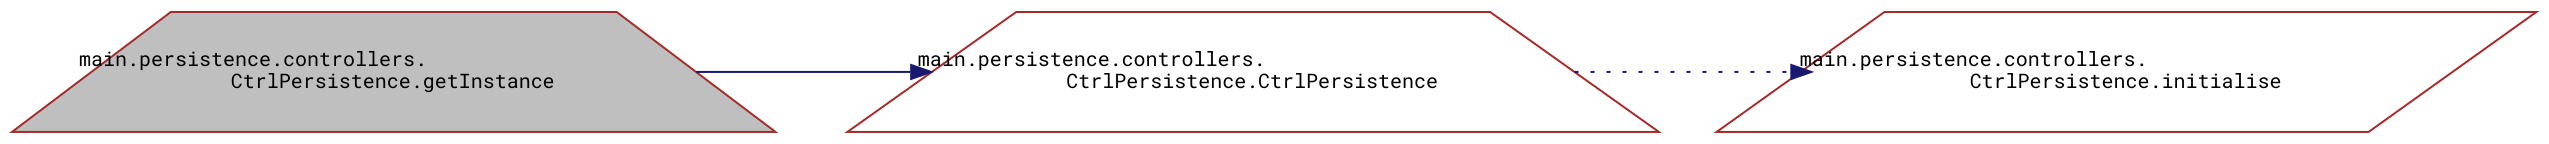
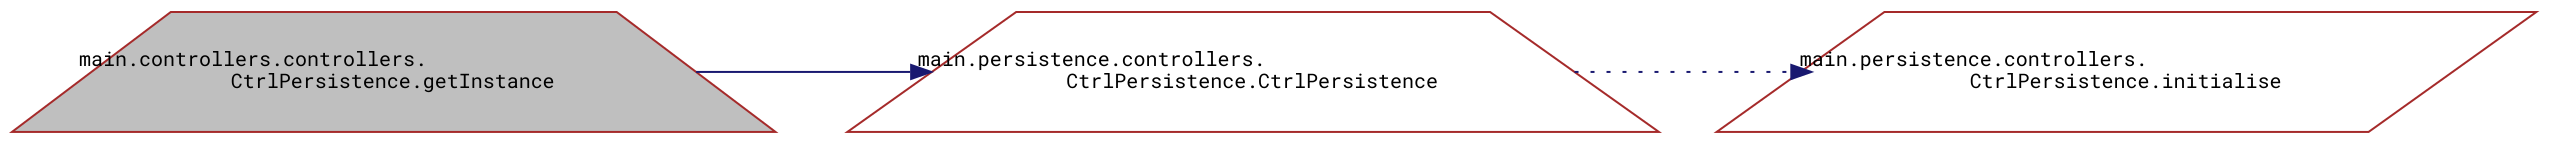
  digraph {
    rankdir=LR
    fontname="Roboto Mono"
    node [color=brown fillcolor=white fontname="Roboto Mono" fontsize=10 shape=trapezium style=filled]
    edge [color=midnightblue fontname="Roboto Mono" fontsize=10 labelfontname=Helvetica labelfontsize=10]
-   n1 [fillcolor=grey75 fontcolor=black height=0.2 label="main.persistence.controllers.\lCtrlPersistence.getInstance" width=0.4]
+   n1 [fillcolor=grey75 fontcolor=black height=0.2 label="main.controllers.controllers.\lCtrlPersistence.getInstance" width=0.4]
    n2 [height=0.2 label="main.persistence.controllers.\lCtrlPersistence.CtrlPersistence" width=0.4]
    n3 [height=0.2 label="main.persistence.controllers.\lCtrlPersistence.initialise" shape=parallelogram width=0.4]
    n1 -> n2 [style=solid]
    n2 -> n3 [style=dotted]
  }
